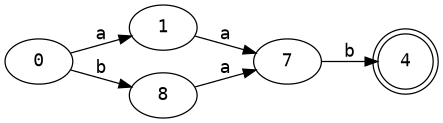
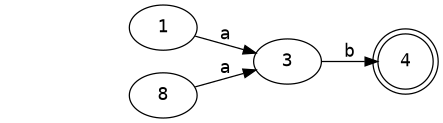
  digraph {
    fontname="DejaVu Sans Mono"
    rankdir=LR
    node [fontname="DejaVu Sans Mono"]
    edge [fontname="DejaVu Sans Mono"]
-   n1 [label=0]
    n2 [label=1]
    n3 [label=8]
-   n4 [label=7]
+   n4 [label=3]
    n5 [label=4 shape=doublecircle]
-   n1 -> n2 [label=a]
-   n1 -> n3 [label=b]
    n2 -> n4 [label=a]
    n3 -> n4 [label=a]
    n4 -> n5 [label=b]
  }
